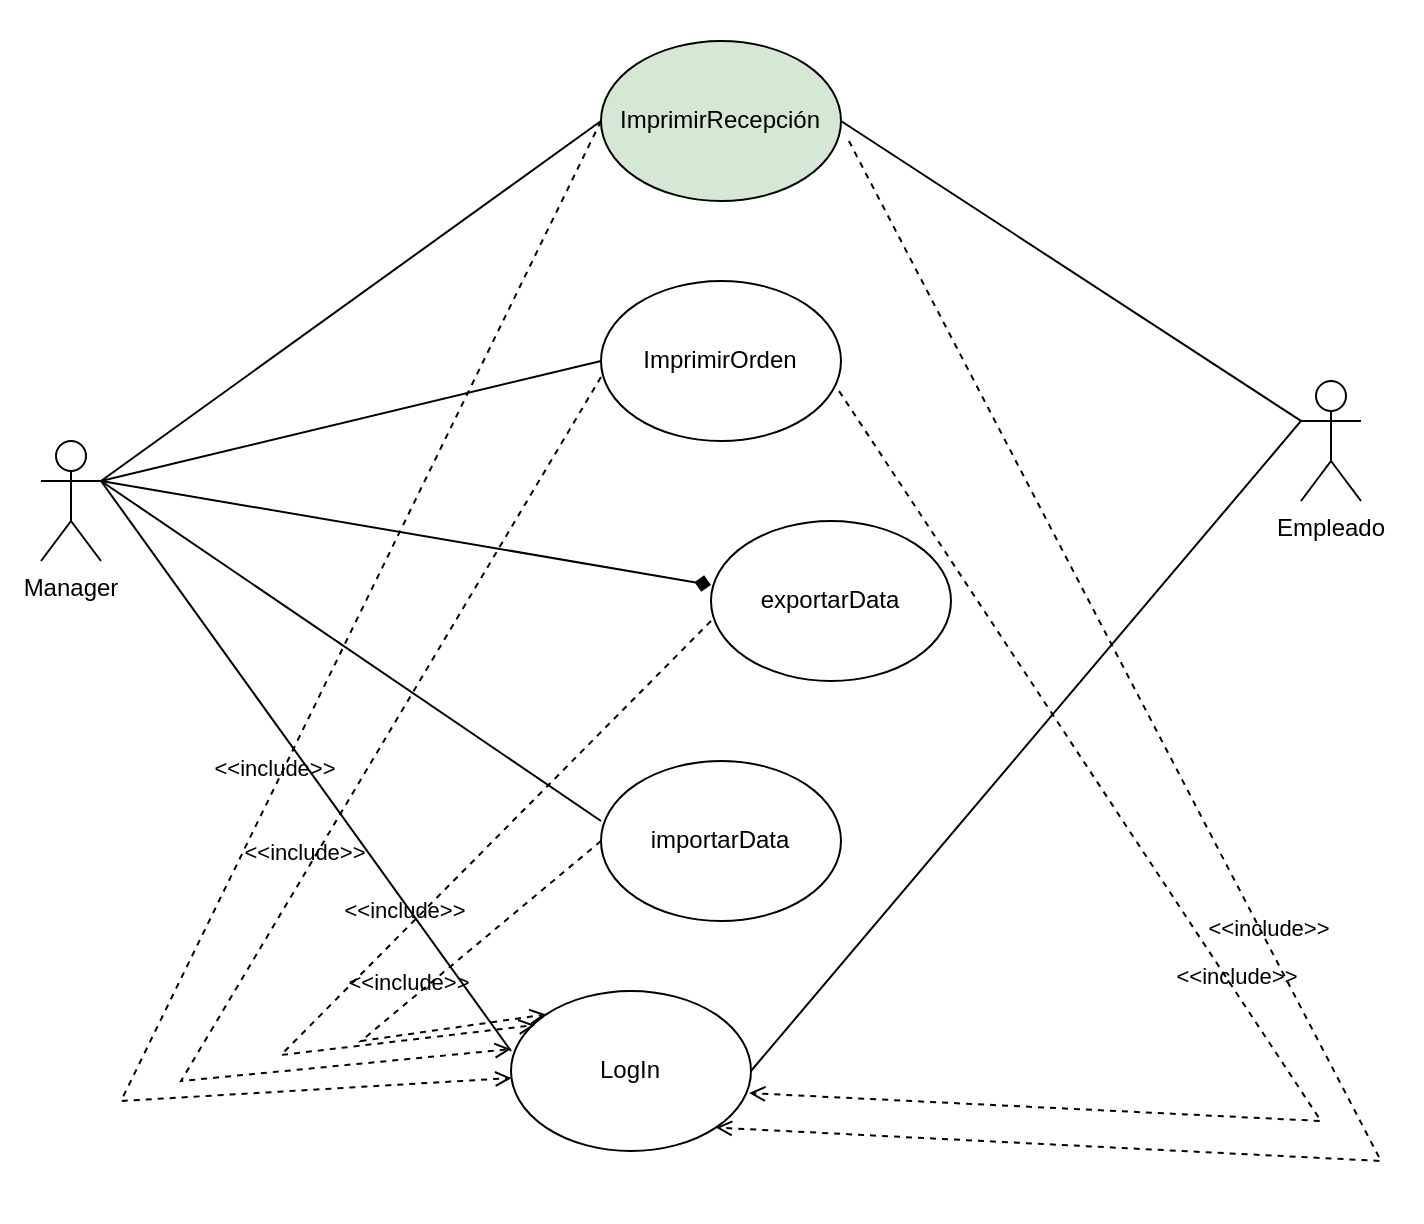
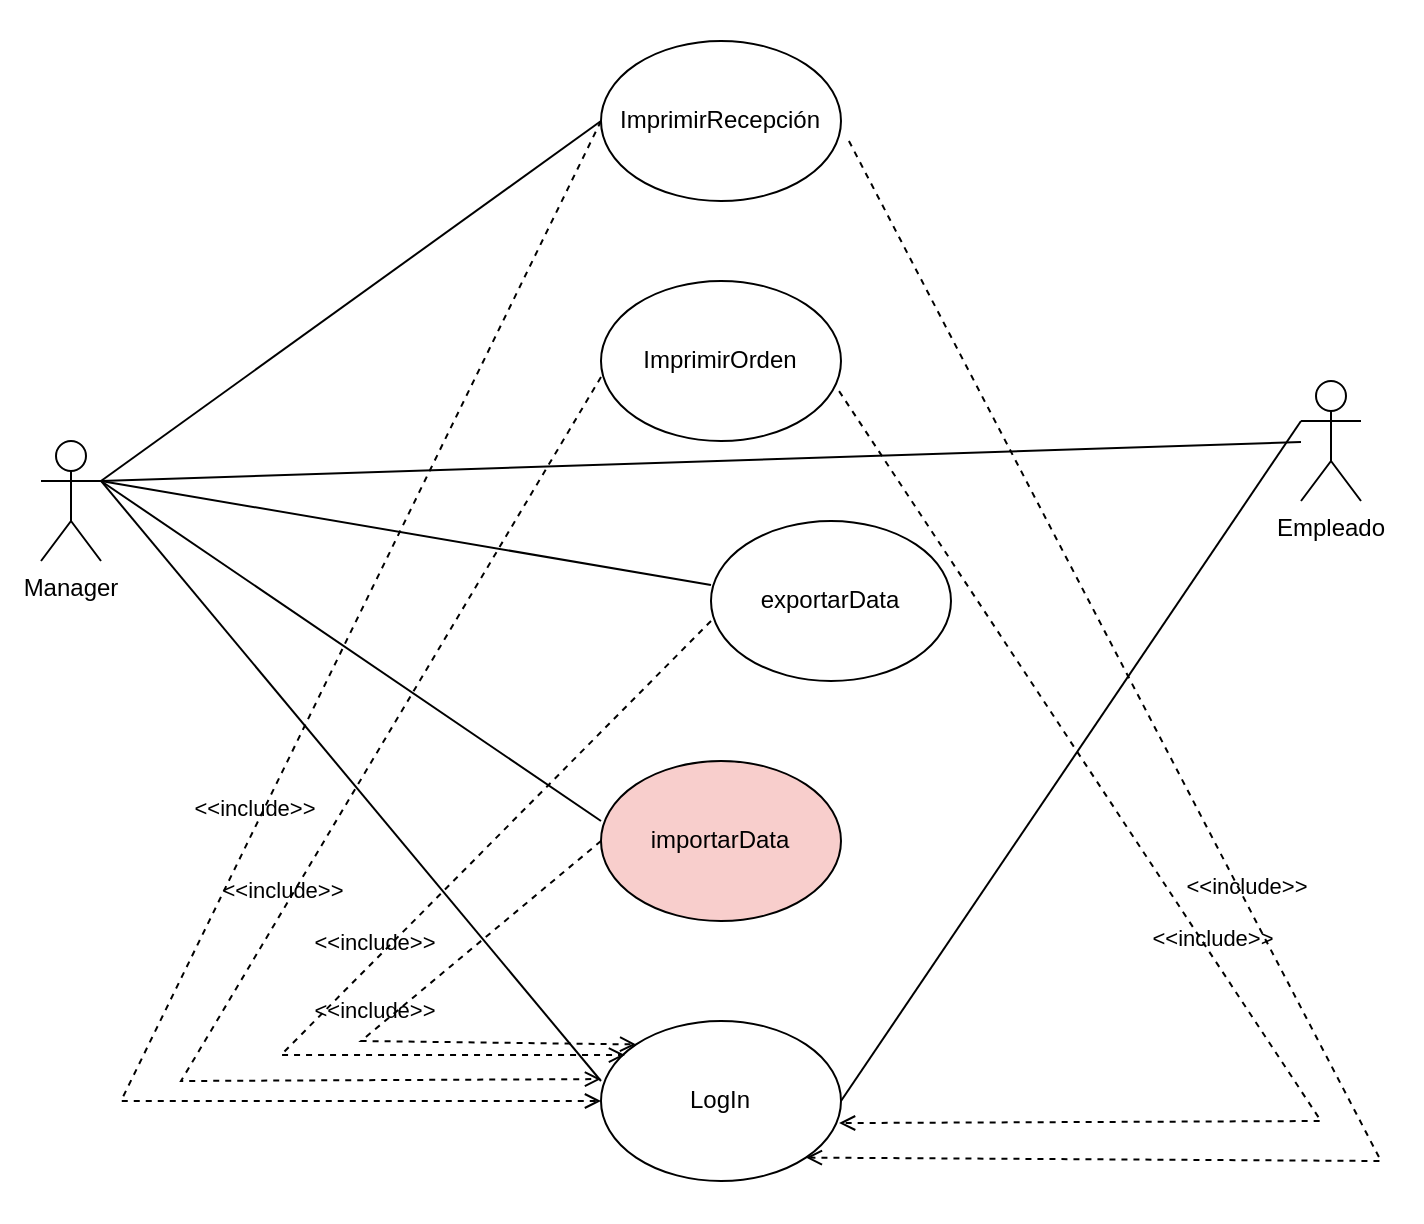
  <mxCell id="0" />
  <mxCell id="1" parent="0" />
  <mxCell id="2" value="Manager" style="shape=umlActor;verticalLabelPosition=bottom;verticalAlign=top;html=1;outlineConnect=0;labelPosition=center;align=center;" vertex="1" parent="1"><mxGeometry x="20" y="220" width="30" height="60" as="geometry" /></mxCell>
  <mxCell id="3" value="Empleado" style="shape=umlActor;verticalLabelPosition=bottom;verticalAlign=top;html=1;outlineConnect=0;labelPosition=center;align=center;" vertex="1" parent="1"><mxGeometry x="650" y="190" width="30" height="60" as="geometry" /></mxCell>
  <mxCell id="4" value="exportarData" style="ellipse;whiteSpace=wrap;html=1;" vertex="1" parent="1"><mxGeometry x="355" y="260" width="120" height="80" as="geometry" /></mxCell>
- <mxCell id="5" value="ImprimirRecepción" style="ellipse;whiteSpace=wrap;html=1;fillColor=#d5e8d4;" vertex="1" parent="1"><mxGeometry x="300" y="20" width="120" height="80" as="geometry" /></mxCell>
+ <mxCell id="5" value="ImprimirRecepción" style="ellipse;whiteSpace=wrap;html=1;" vertex="1" parent="1"><mxGeometry x="300" y="20" width="120" height="80" as="geometry" /></mxCell>
  <mxCell id="6" value="&lt;span&gt;ImprimirOrden&lt;/span&gt;" style="ellipse;whiteSpace=wrap;html=1;" vertex="1" parent="1"><mxGeometry x="300" y="140" width="120" height="80" as="geometry" /></mxCell>
- <mxCell id="7" value="&lt;span&gt;importarData&lt;/span&gt;" style="ellipse;whiteSpace=wrap;html=1;" vertex="1" parent="1"><mxGeometry x="300" y="380" width="120" height="80" as="geometry" /></mxCell>
+ <mxCell id="7" value="&lt;span&gt;importarData&lt;/span&gt;" style="ellipse;whiteSpace=wrap;html=1;fillColor=#f8cecc;" vertex="1" parent="1"><mxGeometry x="300" y="380" width="120" height="80" as="geometry" /></mxCell>
  <mxCell id="8" value="" style="endArrow=none;html=1;rounded=0;entryX=0;entryY=0.5;entryDx=0;entryDy=0;exitX=1;exitY=0.333;exitDx=0;exitDy=0;exitPerimeter=0;" edge="1" parent="1" source="2" target="5"><mxGeometry width="50" height="50" relative="1" as="geometry"><mxPoint x="100" y="230" as="sourcePoint" /><mxPoint x="290" y="60" as="targetPoint" /></mxGeometry></mxCell>
- <mxCell id="9" value="" style="endArrow=none;html=1;rounded=0;exitX=1;exitY=0.333;exitDx=0;exitDy=0;exitPerimeter=0;entryX=0;entryY=0.5;entryDx=0;entryDy=0;" edge="1" parent="1" source="2" target="6"><mxGeometry width="50" height="50" relative="1" as="geometry"><mxPoint x="160" y="250" as="sourcePoint" /><mxPoint x="300" y="70" as="targetPoint" /></mxGeometry></mxCell>
- <mxCell id="10" value="" style="endArrow=diamond;html=1;rounded=0;entryX=0;entryY=0.4;entryDx=0;entryDy=0;entryPerimeter=0;exitX=1;exitY=0.333;exitDx=0;exitDy=0;exitPerimeter=0;" edge="1" parent="1" source="2" target="4"><mxGeometry width="50" height="50" relative="1" as="geometry"><mxPoint x="150" y="240" as="sourcePoint" /><mxPoint x="310" y="80" as="targetPoint" /></mxGeometry></mxCell>
+ <mxCell id="9" value="" style="endArrow=none;html=1;rounded=0;exitX=1;exitY=0.333;exitDx=0;exitDy=0;exitPerimeter=0;" edge="1" parent="1" source="2" target="3"><mxGeometry width="50" height="50" relative="1" as="geometry"><mxPoint x="160" y="250" as="sourcePoint" /><mxPoint x="300" y="70" as="targetPoint" /></mxGeometry></mxCell>
+ <mxCell id="10" value="" style="endArrow=none;html=1;rounded=0;entryX=0;entryY=0.4;entryDx=0;entryDy=0;entryPerimeter=0;exitX=1;exitY=0.333;exitDx=0;exitDy=0;exitPerimeter=0;" edge="1" parent="1" source="2" target="4"><mxGeometry width="50" height="50" relative="1" as="geometry"><mxPoint x="150" y="240" as="sourcePoint" /><mxPoint x="310" y="80" as="targetPoint" /></mxGeometry></mxCell>
  <mxCell id="11" value="" style="endArrow=none;html=1;rounded=0;entryX=0;entryY=0.375;entryDx=0;entryDy=0;entryPerimeter=0;exitX=1;exitY=0.333;exitDx=0;exitDy=0;exitPerimeter=0;" edge="1" parent="1" source="2" target="7"><mxGeometry width="50" height="50" relative="1" as="geometry"><mxPoint x="150" y="240" as="sourcePoint" /><mxPoint x="320" y="90" as="targetPoint" /></mxGeometry></mxCell>
- <mxCell id="12" value="" style="endArrow=none;html=1;rounded=0;exitX=0;exitY=0.333;exitDx=0;exitDy=0;exitPerimeter=0;entryX=1;entryY=0.5;entryDx=0;entryDy=0;" edge="1" parent="1" source="3" target="5"><mxGeometry width="50" height="50" relative="1" as="geometry"><mxPoint x="190" y="280" as="sourcePoint" /><mxPoint x="330" y="100" as="targetPoint" /></mxGeometry></mxCell>
- <mxCell id="13" value="LogIn" style="ellipse;whiteSpace=wrap;html=1;" vertex="1" parent="1"><mxGeometry x="255" y="495" width="120" height="80" as="geometry" /></mxCell>
+ <mxCell id="13" value="LogIn" style="ellipse;whiteSpace=wrap;html=1;" vertex="1" parent="1"><mxGeometry x="300" y="510" width="120" height="80" as="geometry" /></mxCell>
  <mxCell id="14" value="" style="endArrow=none;html=1;rounded=0;entryX=0;entryY=0.375;entryDx=0;entryDy=0;entryPerimeter=0;exitX=1;exitY=0.333;exitDx=0;exitDy=0;exitPerimeter=0;" edge="1" parent="1" source="2" target="13"><mxGeometry width="50" height="50" relative="1" as="geometry"><mxPoint x="70" y="280" as="sourcePoint" /><mxPoint x="310" y="420" as="targetPoint" /></mxGeometry></mxCell>
  <mxCell id="15" value="" style="endArrow=none;html=1;rounded=0;entryX=1;entryY=0.5;entryDx=0;entryDy=0;exitX=0;exitY=0.333;exitDx=0;exitDy=0;exitPerimeter=0;" edge="1" parent="1" source="3" target="13"><mxGeometry width="50" height="50" relative="1" as="geometry"><mxPoint x="70" y="260" as="sourcePoint" /><mxPoint x="320" y="430" as="targetPoint" /></mxGeometry></mxCell>
  <mxCell id="16" value="&amp;lt;&amp;lt;include&amp;gt;&amp;gt;" style="html=1;verticalAlign=bottom;labelBackgroundColor=none;endArrow=open;endFill=0;dashed=1;rounded=0;exitX=1.033;exitY=0.625;exitDx=0;exitDy=0;exitPerimeter=0;entryX=1;entryY=1;entryDx=0;entryDy=0;" edge="1" parent="1" source="5" target="13"><mxGeometry width="160" relative="1" as="geometry"><mxPoint x="270" y="310" as="sourcePoint" /><mxPoint x="430" y="310" as="targetPoint" /><Array as="points"><mxPoint x="690" y="580" /></Array></mxGeometry></mxCell>
  <mxCell id="17" value="&amp;lt;&amp;lt;include&amp;gt;&amp;gt;" style="html=1;verticalAlign=bottom;labelBackgroundColor=none;endArrow=open;endFill=0;dashed=1;rounded=0;exitX=0.992;exitY=0.688;exitDx=0;exitDy=0;exitPerimeter=0;entryX=0.992;entryY=0.638;entryDx=0;entryDy=0;entryPerimeter=0;" edge="1" parent="1" source="6" target="13"><mxGeometry width="160" relative="1" as="geometry"><mxPoint x="433.96" y="80" as="sourcePoint" /><mxPoint x="412.426" y="588.284" as="targetPoint" /><Array as="points"><mxPoint x="660" y="560" /></Array></mxGeometry></mxCell>
  <mxCell id="18" value="&amp;lt;&amp;lt;include&amp;gt;&amp;gt;" style="html=1;verticalAlign=bottom;labelBackgroundColor=none;endArrow=open;endFill=0;dashed=1;rounded=0;exitX=0;exitY=0.5;exitDx=0;exitDy=0;" edge="1" parent="1" source="5" target="13"><mxGeometry width="160" relative="1" as="geometry"><mxPoint x="270" y="310" as="sourcePoint" /><mxPoint x="430" y="310" as="targetPoint" /><Array as="points"><mxPoint x="60" y="550" /></Array></mxGeometry></mxCell>
  <mxCell id="19" value="&amp;lt;&amp;lt;include&amp;gt;&amp;gt;" style="html=1;verticalAlign=bottom;labelBackgroundColor=none;endArrow=open;endFill=0;dashed=1;rounded=0;exitX=0;exitY=0.6;exitDx=0;exitDy=0;exitPerimeter=0;entryX=0;entryY=0.363;entryDx=0;entryDy=0;entryPerimeter=0;" edge="1" parent="1" source="6" target="13"><mxGeometry width="160" relative="1" as="geometry"><mxPoint x="310" y="70" as="sourcePoint" /><mxPoint x="310" y="560" as="targetPoint" /><Array as="points"><mxPoint x="90" y="540" /></Array></mxGeometry></mxCell>
  <mxCell id="20" value="&amp;lt;&amp;lt;include&amp;gt;&amp;gt;" style="html=1;verticalAlign=bottom;labelBackgroundColor=none;endArrow=open;endFill=0;dashed=1;rounded=0;exitX=0;exitY=0.625;exitDx=0;exitDy=0;exitPerimeter=0;entryX=0.1;entryY=0.213;entryDx=0;entryDy=0;entryPerimeter=0;" edge="1" parent="1" source="4" target="13"><mxGeometry width="160" relative="1" as="geometry"><mxPoint x="320" y="80" as="sourcePoint" /><mxPoint x="320" y="570" as="targetPoint" /><Array as="points"><mxPoint x="140" y="527" /></Array></mxGeometry></mxCell>
  <mxCell id="21" value="&amp;lt;&amp;lt;include&amp;gt;&amp;gt;" style="html=1;verticalAlign=bottom;labelBackgroundColor=none;endArrow=open;endFill=0;dashed=1;rounded=0;exitX=0;exitY=0.5;exitDx=0;exitDy=0;entryX=0;entryY=0;entryDx=0;entryDy=0;" edge="1" parent="1" source="7" target="13"><mxGeometry width="160" relative="1" as="geometry"><mxPoint x="330" y="90" as="sourcePoint" /><mxPoint x="330" y="580" as="targetPoint" /><Array as="points"><mxPoint x="180" y="520" /></Array></mxGeometry></mxCell>
